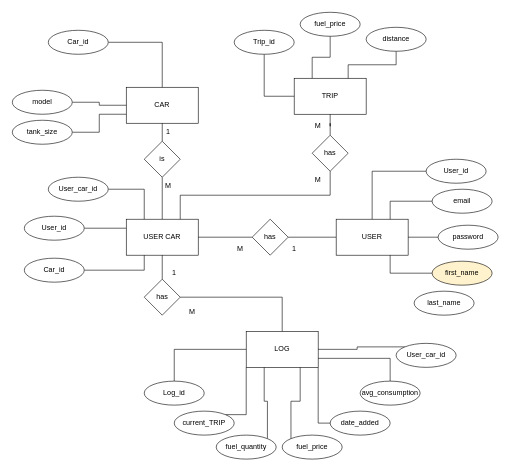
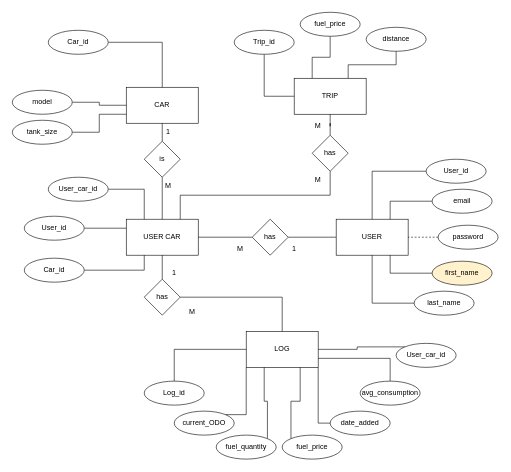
  <mxCell id="0" />
  <mxCell id="1" parent="0" />
  <mxCell id="2" style="edgeStyle=orthogonalEdgeStyle;rounded=0;orthogonalLoop=1;jettySize=auto;html=1;exitX=0;exitY=0.5;exitDx=0;exitDy=0;entryX=1;entryY=0.5;entryDx=0;entryDy=0;endArrow=none;endFill=0;" edge="1" parent="1" source="3" target="19"><mxGeometry relative="1" as="geometry" /></mxCell>
  <mxCell id="3" value="USER" style="rounded=0;whiteSpace=wrap;html=1;" vertex="1" parent="1"><mxGeometry x="560" y="365" width="120" height="60" as="geometry" /></mxCell>
  <mxCell id="4" value="CAR" style="rounded=0;whiteSpace=wrap;html=1;" vertex="1" parent="1"><mxGeometry x="210" y="145" width="120" height="60" as="geometry" /></mxCell>
  <mxCell id="5" value="USER CAR" style="rounded=0;whiteSpace=wrap;html=1;" vertex="1" parent="1"><mxGeometry x="210" y="365" width="120" height="60" as="geometry" /></mxCell>
  <mxCell id="6" value="LOG" style="rounded=0;whiteSpace=wrap;html=1;" vertex="1" parent="1"><mxGeometry x="410" y="552" width="120" height="60" as="geometry" /></mxCell>
  <mxCell id="7" value="TRIP" style="rounded=0;whiteSpace=wrap;html=1;" vertex="1" parent="1"><mxGeometry x="490" y="130" width="120" height="60" as="geometry" /></mxCell>
  <mxCell id="8" style="edgeStyle=orthogonalEdgeStyle;rounded=0;orthogonalLoop=1;jettySize=auto;html=1;exitX=0;exitY=0.5;exitDx=0;exitDy=0;entryX=0.5;entryY=0;entryDx=0;entryDy=0;endArrow=none;endFill=0;" edge="1" parent="1" source="9" target="3"><mxGeometry relative="1" as="geometry" /></mxCell>
  <mxCell id="9" value="User_id" style="ellipse;whiteSpace=wrap;html=1;" vertex="1" parent="1"><mxGeometry x="710" y="265" width="100" height="40" as="geometry" /></mxCell>
  <mxCell id="10" style="edgeStyle=orthogonalEdgeStyle;rounded=0;orthogonalLoop=1;jettySize=auto;html=1;exitX=0;exitY=0.5;exitDx=0;exitDy=0;entryX=0.75;entryY=0;entryDx=0;entryDy=0;endArrow=none;endFill=0;" edge="1" parent="1" source="11" target="3"><mxGeometry relative="1" as="geometry" /></mxCell>
  <mxCell id="11" value="email" style="ellipse;whiteSpace=wrap;html=1;" vertex="1" parent="1"><mxGeometry x="720" y="315" width="100" height="40" as="geometry" /></mxCell>
- <mxCell id="12" style="edgeStyle=orthogonalEdgeStyle;rounded=0;orthogonalLoop=1;jettySize=auto;html=1;exitX=0;exitY=0.5;exitDx=0;exitDy=0;endArrow=none;endFill=0;" edge="1" parent="1" source="13" target="3"><mxGeometry relative="1" as="geometry" /></mxCell>
+ <mxCell id="12" style="edgeStyle=orthogonalEdgeStyle;rounded=0;orthogonalLoop=1;jettySize=auto;html=1;exitX=0;exitY=0.5;exitDx=0;exitDy=0;endArrow=none;endFill=0;dashed=1;" edge="1" parent="1" source="13" target="3"><mxGeometry relative="1" as="geometry" /></mxCell>
  <mxCell id="13" value="password" style="ellipse;whiteSpace=wrap;html=1;" vertex="1" parent="1"><mxGeometry x="730" y="375" width="100" height="40" as="geometry" /></mxCell>
  <mxCell id="14" style="edgeStyle=orthogonalEdgeStyle;rounded=0;orthogonalLoop=1;jettySize=auto;html=1;exitX=0;exitY=0.5;exitDx=0;exitDy=0;entryX=0.75;entryY=1;entryDx=0;entryDy=0;endArrow=none;endFill=0;" edge="1" parent="1" source="15" target="3"><mxGeometry relative="1" as="geometry" /></mxCell>
  <mxCell id="15" value="first_name" style="ellipse;whiteSpace=wrap;html=1;fillColor=#fff2cc;" vertex="1" parent="1"><mxGeometry x="720" y="435" width="100" height="40" as="geometry" /></mxCell>
+ <mxCell id="16" style="edgeStyle=orthogonalEdgeStyle;rounded=0;orthogonalLoop=1;jettySize=auto;html=1;exitX=0;exitY=0.5;exitDx=0;exitDy=0;entryX=0.5;entryY=1;entryDx=0;entryDy=0;endArrow=none;endFill=0;" edge="1" parent="1" source="17" target="3"><mxGeometry relative="1" as="geometry" /></mxCell>
  <mxCell id="17" value="last_name" style="ellipse;whiteSpace=wrap;html=1;" vertex="1" parent="1"><mxGeometry x="690" y="485" width="100" height="40" as="geometry" /></mxCell>
  <mxCell id="18" style="edgeStyle=orthogonalEdgeStyle;rounded=0;orthogonalLoop=1;jettySize=auto;html=1;exitX=0;exitY=0.5;exitDx=0;exitDy=0;entryX=1;entryY=0.5;entryDx=0;entryDy=0;endArrow=none;endFill=0;" edge="1" parent="1" source="19" target="5"><mxGeometry relative="1" as="geometry" /></mxCell>
  <mxCell id="19" value="has" style="rhombus;whiteSpace=wrap;html=1;" vertex="1" parent="1"><mxGeometry x="420" y="365" width="60" height="60" as="geometry" /></mxCell>
  <mxCell id="20" style="edgeStyle=orthogonalEdgeStyle;rounded=0;orthogonalLoop=1;jettySize=auto;html=1;exitX=1;exitY=0.5;exitDx=0;exitDy=0;entryX=0.25;entryY=0;entryDx=0;entryDy=0;endArrow=none;endFill=0;" edge="1" parent="1" source="21" target="5"><mxGeometry relative="1" as="geometry" /></mxCell>
  <mxCell id="21" value="User_car_id" style="ellipse;whiteSpace=wrap;html=1;" vertex="1" parent="1"><mxGeometry x="80" y="295" width="100" height="40" as="geometry" /></mxCell>
  <mxCell id="22" style="edgeStyle=orthogonalEdgeStyle;rounded=0;orthogonalLoop=1;jettySize=auto;html=1;exitX=1;exitY=0.5;exitDx=0;exitDy=0;entryX=0;entryY=0.25;entryDx=0;entryDy=0;endArrow=none;endFill=0;" edge="1" parent="1" source="23" target="5"><mxGeometry relative="1" as="geometry" /></mxCell>
  <mxCell id="23" value="User_id" style="ellipse;whiteSpace=wrap;html=1;" vertex="1" parent="1"><mxGeometry x="40" y="360" width="100" height="40" as="geometry" /></mxCell>
  <mxCell id="24" style="edgeStyle=orthogonalEdgeStyle;rounded=0;orthogonalLoop=1;jettySize=auto;html=1;exitX=1;exitY=0.5;exitDx=0;exitDy=0;entryX=0.25;entryY=1;entryDx=0;entryDy=0;endArrow=none;endFill=0;" edge="1" parent="1" source="25" target="5"><mxGeometry relative="1" as="geometry" /></mxCell>
  <mxCell id="25" value="Car_id" style="ellipse;whiteSpace=wrap;html=1;" vertex="1" parent="1"><mxGeometry x="40" y="430" width="100" height="40" as="geometry" /></mxCell>
  <mxCell id="26" style="edgeStyle=orthogonalEdgeStyle;rounded=0;orthogonalLoop=1;jettySize=auto;html=1;exitX=0.5;exitY=0;exitDx=0;exitDy=0;entryX=0.5;entryY=1;entryDx=0;entryDy=0;endArrow=none;endFill=0;" edge="1" parent="1" source="28" target="4"><mxGeometry relative="1" as="geometry" /></mxCell>
  <mxCell id="27" style="edgeStyle=orthogonalEdgeStyle;rounded=0;orthogonalLoop=1;jettySize=auto;html=1;exitX=0.5;exitY=1;exitDx=0;exitDy=0;entryX=0.5;entryY=0;entryDx=0;entryDy=0;endArrow=none;endFill=0;" edge="1" parent="1" source="28" target="5"><mxGeometry relative="1" as="geometry" /></mxCell>
  <mxCell id="28" value="is" style="rhombus;whiteSpace=wrap;html=1;" vertex="1" parent="1"><mxGeometry x="240" y="235" width="60" height="60" as="geometry" /></mxCell>
  <mxCell id="29" style="edgeStyle=orthogonalEdgeStyle;rounded=0;orthogonalLoop=1;jettySize=auto;html=1;endArrow=none;endFill=0;" edge="1" parent="1" source="31" target="6"><mxGeometry relative="1" as="geometry" /></mxCell>
  <mxCell id="30" style="edgeStyle=orthogonalEdgeStyle;rounded=0;orthogonalLoop=1;jettySize=auto;html=1;exitX=0.5;exitY=0;exitDx=0;exitDy=0;entryX=0.5;entryY=1;entryDx=0;entryDy=0;endArrow=none;endFill=0;" edge="1" parent="1" source="31" target="5"><mxGeometry relative="1" as="geometry" /></mxCell>
  <mxCell id="31" value="has" style="rhombus;whiteSpace=wrap;html=1;" vertex="1" parent="1"><mxGeometry x="240" y="465" width="60" height="60" as="geometry" /></mxCell>
  <mxCell id="32" style="edgeStyle=orthogonalEdgeStyle;rounded=0;orthogonalLoop=1;jettySize=auto;html=1;exitX=0.5;exitY=0;exitDx=0;exitDy=0;entryX=0;entryY=0.5;entryDx=0;entryDy=0;endArrow=none;endFill=0;" edge="1" parent="1" source="33" target="6"><mxGeometry relative="1" as="geometry" /></mxCell>
  <mxCell id="33" value="Log_id" style="ellipse;whiteSpace=wrap;html=1;" vertex="1" parent="1"><mxGeometry x="240" y="635" width="100" height="40" as="geometry" /></mxCell>
  <mxCell id="34" style="edgeStyle=orthogonalEdgeStyle;rounded=0;orthogonalLoop=1;jettySize=auto;html=1;exitX=1;exitY=0;exitDx=0;exitDy=0;entryX=0;entryY=1;entryDx=0;entryDy=0;endArrow=none;endFill=0;" edge="1" parent="1" source="35" target="6"><mxGeometry relative="1" as="geometry" /></mxCell>
- <mxCell id="35" value="current_TRIP" style="ellipse;whiteSpace=wrap;html=1;" vertex="1" parent="1"><mxGeometry x="290" y="685" width="100" height="40" as="geometry" /></mxCell>
+ <mxCell id="35" value="current_ODO" style="ellipse;whiteSpace=wrap;html=1;" vertex="1" parent="1"><mxGeometry x="290" y="685" width="100" height="40" as="geometry" /></mxCell>
  <mxCell id="36" style="edgeStyle=orthogonalEdgeStyle;rounded=0;orthogonalLoop=1;jettySize=auto;html=1;exitX=1;exitY=0;exitDx=0;exitDy=0;entryX=0.25;entryY=1;entryDx=0;entryDy=0;endArrow=none;endFill=0;" edge="1" parent="1" source="37" target="6"><mxGeometry relative="1" as="geometry" /></mxCell>
  <mxCell id="37" value="fuel_quantity" style="ellipse;whiteSpace=wrap;html=1;" vertex="1" parent="1"><mxGeometry x="360" y="725" width="100" height="40" as="geometry" /></mxCell>
  <mxCell id="38" style="edgeStyle=orthogonalEdgeStyle;rounded=0;orthogonalLoop=1;jettySize=auto;html=1;exitX=0;exitY=0;exitDx=0;exitDy=0;entryX=0.75;entryY=1;entryDx=0;entryDy=0;endArrow=none;endFill=0;" edge="1" parent="1" source="39" target="6"><mxGeometry relative="1" as="geometry" /></mxCell>
  <mxCell id="39" value="fuel_price" style="ellipse;whiteSpace=wrap;html=1;" vertex="1" parent="1"><mxGeometry x="470" y="725" width="100" height="40" as="geometry" /></mxCell>
  <mxCell id="40" style="edgeStyle=orthogonalEdgeStyle;rounded=0;orthogonalLoop=1;jettySize=auto;html=1;exitX=0;exitY=0.5;exitDx=0;exitDy=0;entryX=1;entryY=1;entryDx=0;entryDy=0;endArrow=none;endFill=0;" edge="1" parent="1" source="41" target="6"><mxGeometry relative="1" as="geometry" /></mxCell>
  <mxCell id="41" value="date_added" style="ellipse;whiteSpace=wrap;html=1;" vertex="1" parent="1"><mxGeometry x="550" y="685" width="100" height="40" as="geometry" /></mxCell>
  <mxCell id="42" style="edgeStyle=orthogonalEdgeStyle;rounded=0;orthogonalLoop=1;jettySize=auto;html=1;exitX=0.5;exitY=0;exitDx=0;exitDy=0;entryX=1;entryY=0.75;entryDx=0;entryDy=0;endArrow=none;endFill=0;" edge="1" parent="1" source="43" target="6"><mxGeometry relative="1" as="geometry" /></mxCell>
  <mxCell id="43" value="avg_consumption" style="ellipse;whiteSpace=wrap;html=1;" vertex="1" parent="1"><mxGeometry x="600" y="635" width="100" height="40" as="geometry" /></mxCell>
  <mxCell id="44" style="edgeStyle=orthogonalEdgeStyle;rounded=0;orthogonalLoop=1;jettySize=auto;html=1;exitX=0.5;exitY=0;exitDx=0;exitDy=0;endArrow=none;endFill=0;" edge="1" parent="1" source="46" target="7"><mxGeometry relative="1" as="geometry" /></mxCell>
  <mxCell id="45" style="edgeStyle=orthogonalEdgeStyle;rounded=0;orthogonalLoop=1;jettySize=auto;html=1;exitX=0.5;exitY=1;exitDx=0;exitDy=0;entryX=0.75;entryY=0;entryDx=0;entryDy=0;endArrow=none;endFill=0;" edge="1" parent="1" source="46" target="5"><mxGeometry relative="1" as="geometry" /></mxCell>
  <mxCell id="46" value="has" style="rhombus;whiteSpace=wrap;html=1;" vertex="1" parent="1"><mxGeometry x="520" y="225" width="60" height="60" as="geometry" /></mxCell>
  <mxCell id="47" style="edgeStyle=orthogonalEdgeStyle;rounded=0;orthogonalLoop=1;jettySize=auto;html=1;exitX=0.5;exitY=1;exitDx=0;exitDy=0;entryX=0;entryY=0.5;entryDx=0;entryDy=0;endArrow=none;endFill=0;" edge="1" parent="1" source="48" target="7"><mxGeometry relative="1" as="geometry" /></mxCell>
  <mxCell id="48" value="Trip_id" style="ellipse;whiteSpace=wrap;html=1;" vertex="1" parent="1"><mxGeometry x="390" y="50" width="100" height="40" as="geometry" /></mxCell>
  <mxCell id="49" style="edgeStyle=orthogonalEdgeStyle;rounded=0;orthogonalLoop=1;jettySize=auto;html=1;exitX=0.5;exitY=1;exitDx=0;exitDy=0;entryX=0.25;entryY=0;entryDx=0;entryDy=0;endArrow=none;endFill=0;" edge="1" parent="1" source="50" target="7"><mxGeometry relative="1" as="geometry" /></mxCell>
  <mxCell id="50" value="fuel_price" style="ellipse;whiteSpace=wrap;html=1;" vertex="1" parent="1"><mxGeometry x="500" y="20" width="100" height="40" as="geometry" /></mxCell>
  <mxCell id="51" style="edgeStyle=orthogonalEdgeStyle;rounded=0;orthogonalLoop=1;jettySize=auto;html=1;exitX=0.5;exitY=1;exitDx=0;exitDy=0;entryX=0.75;entryY=0;entryDx=0;entryDy=0;endArrow=none;endFill=0;" edge="1" parent="1" source="52" target="7"><mxGeometry relative="1" as="geometry" /></mxCell>
  <mxCell id="52" value="distance" style="ellipse;whiteSpace=wrap;html=1;" vertex="1" parent="1"><mxGeometry x="610" y="45" width="100" height="40" as="geometry" /></mxCell>
  <mxCell id="53" style="edgeStyle=orthogonalEdgeStyle;rounded=0;orthogonalLoop=1;jettySize=auto;html=1;exitX=1;exitY=0.5;exitDx=0;exitDy=0;endArrow=none;endFill=0;" edge="1" parent="1" source="54" target="4"><mxGeometry relative="1" as="geometry" /></mxCell>
  <mxCell id="54" value="Car_id" style="ellipse;whiteSpace=wrap;html=1;" vertex="1" parent="1"><mxGeometry x="80" y="50" width="100" height="40" as="geometry" /></mxCell>
  <mxCell id="55" style="edgeStyle=orthogonalEdgeStyle;rounded=0;orthogonalLoop=1;jettySize=auto;html=1;exitX=1;exitY=0.5;exitDx=0;exitDy=0;entryX=0;entryY=0.75;entryDx=0;entryDy=0;endArrow=none;endFill=0;" edge="1" parent="1" source="56" target="4"><mxGeometry relative="1" as="geometry" /></mxCell>
  <mxCell id="56" value="tank_size" style="ellipse;whiteSpace=wrap;html=1;" vertex="1" parent="1"><mxGeometry x="20" y="200" width="100" height="40" as="geometry" /></mxCell>
  <mxCell id="57" value="M" style="text;html=1;strokeColor=none;fillColor=none;align=center;verticalAlign=middle;whiteSpace=wrap;rounded=0;" vertex="1" parent="1"><mxGeometry x="250" y="295" width="60" height="30" as="geometry" /></mxCell>
  <mxCell id="58" value="1" style="text;html=1;strokeColor=none;fillColor=none;align=center;verticalAlign=middle;whiteSpace=wrap;rounded=0;" vertex="1" parent="1"><mxGeometry x="260" y="440" width="60" height="30" as="geometry" /></mxCell>
  <mxCell id="59" value="M" style="text;html=1;strokeColor=none;fillColor=none;align=center;verticalAlign=middle;whiteSpace=wrap;rounded=0;" vertex="1" parent="1"><mxGeometry x="290" y="505" width="60" height="30" as="geometry" /></mxCell>
  <mxCell id="60" value="M" style="text;html=1;strokeColor=none;fillColor=none;align=center;verticalAlign=middle;whiteSpace=wrap;rounded=0;" vertex="1" parent="1"><mxGeometry x="500" y="195" width="60" height="30" as="geometry" /></mxCell>
  <mxCell id="61" value="M" style="text;html=1;strokeColor=none;fillColor=none;align=center;verticalAlign=middle;whiteSpace=wrap;rounded=0;" vertex="1" parent="1"><mxGeometry x="500" y="285" width="60" height="30" as="geometry" /></mxCell>
  <mxCell id="62" value="M" style="text;html=1;strokeColor=none;fillColor=none;align=center;verticalAlign=middle;whiteSpace=wrap;rounded=0;" vertex="1" parent="1"><mxGeometry x="370" y="400" width="60" height="30" as="geometry" /></mxCell>
  <mxCell id="63" value="1" style="text;html=1;strokeColor=none;fillColor=none;align=center;verticalAlign=middle;whiteSpace=wrap;rounded=0;" vertex="1" parent="1"><mxGeometry x="460" y="400" width="60" height="30" as="geometry" /></mxCell>
  <mxCell id="64" value="1" style="text;html=1;strokeColor=none;fillColor=none;align=center;verticalAlign=middle;whiteSpace=wrap;rounded=0;" vertex="1" parent="1"><mxGeometry x="250" y="205" width="60" height="30" as="geometry" /></mxCell>
  <mxCell id="65" style="edgeStyle=orthogonalEdgeStyle;rounded=0;orthogonalLoop=1;jettySize=auto;html=1;exitX=0;exitY=0;exitDx=0;exitDy=0;entryX=1;entryY=0.5;entryDx=0;entryDy=0;endArrow=none;endFill=0;" edge="1" parent="1" source="66" target="6"><mxGeometry relative="1" as="geometry" /></mxCell>
  <mxCell id="66" value="User_car_id" style="ellipse;whiteSpace=wrap;html=1;" vertex="1" parent="1"><mxGeometry x="660" y="572" width="100" height="40" as="geometry" /></mxCell>
  <mxCell id="67" style="edgeStyle=orthogonalEdgeStyle;rounded=0;orthogonalLoop=1;jettySize=auto;html=1;exitX=1;exitY=0.5;exitDx=0;exitDy=0;entryX=0;entryY=0.5;entryDx=0;entryDy=0;endArrow=none;endFill=0;" edge="1" parent="1" source="68" target="4"><mxGeometry relative="1" as="geometry" /></mxCell>
  <mxCell id="68" value="model" style="ellipse;whiteSpace=wrap;html=1;" vertex="1" parent="1"><mxGeometry x="20" y="150" width="100" height="40" as="geometry" /></mxCell>
